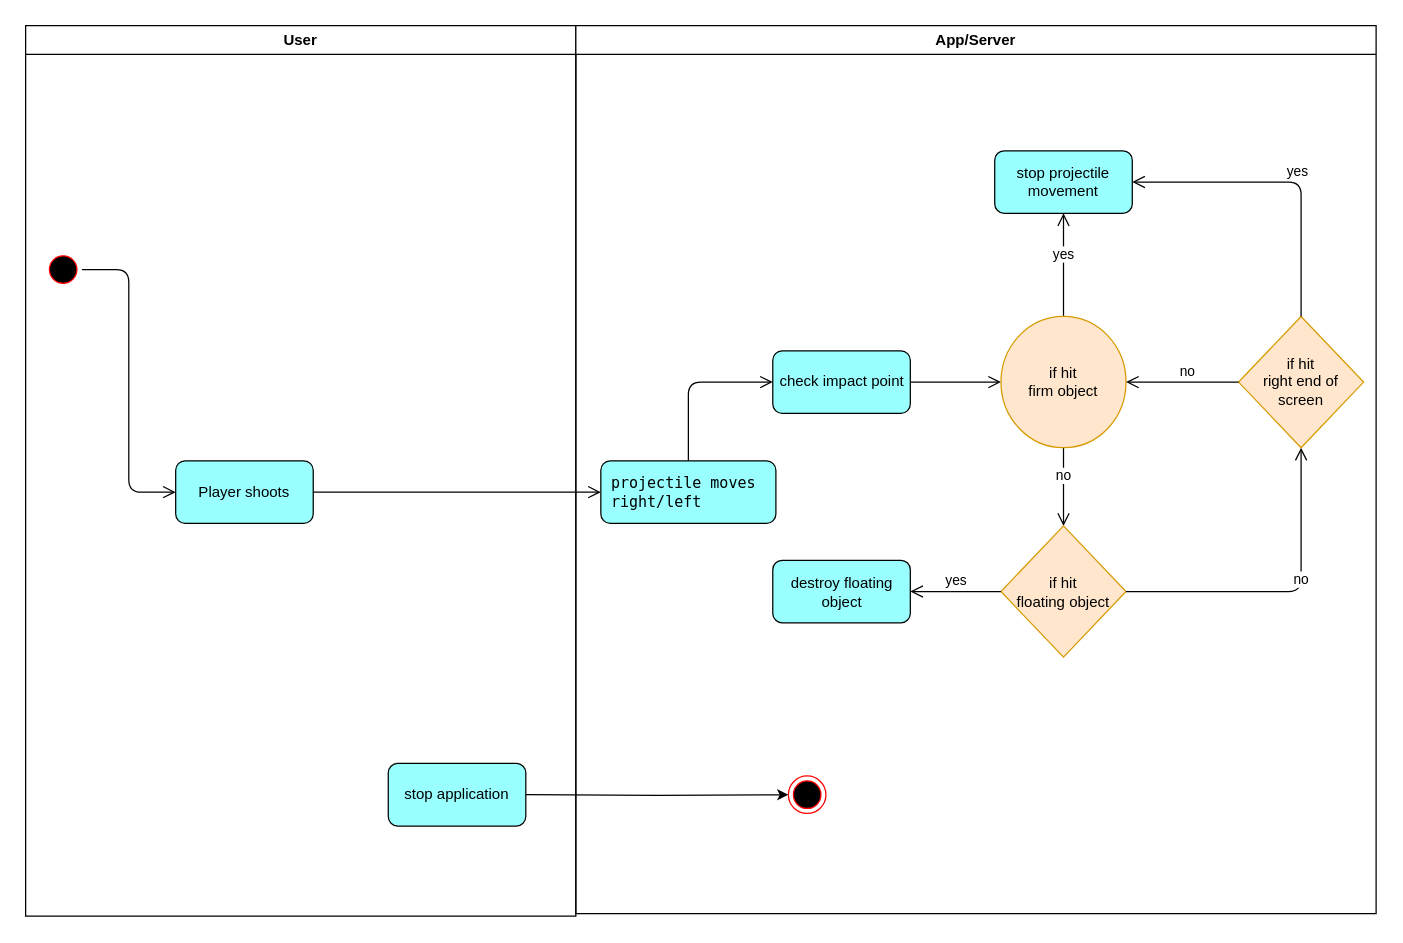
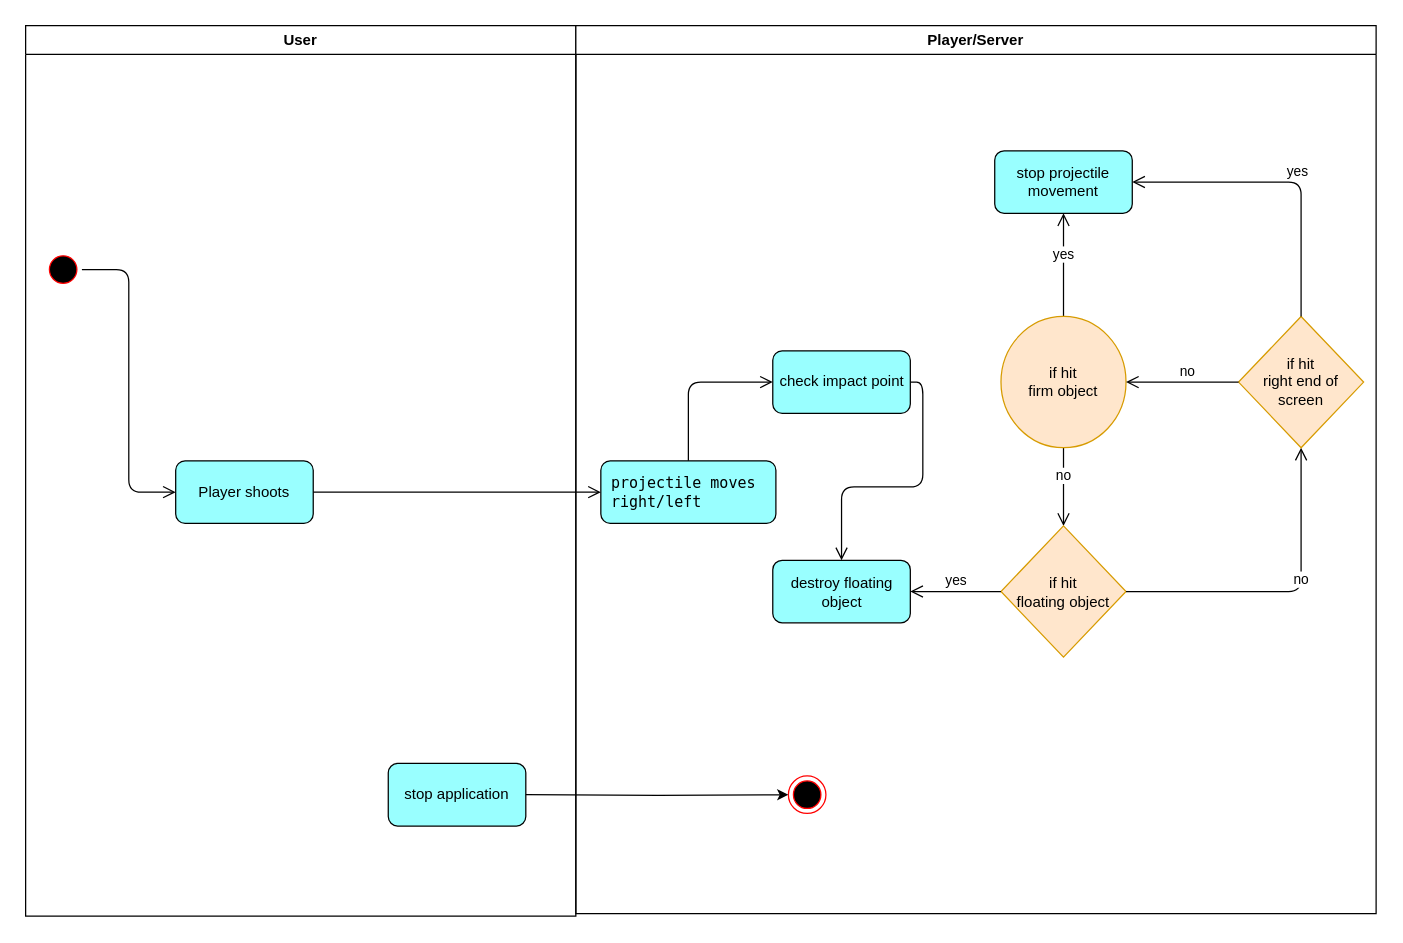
  <mxCell id="0" />
  <mxCell id="1" parent="0" />
  <mxCell id="2" value="User" style="swimlane;whiteSpace=wrap;startSize=23;" parent="1" vertex="1"><mxGeometry x="20" y="20" width="440" height="712" as="geometry" /></mxCell>
  <mxCell id="3" value="" style="ellipse;html=1;shape=startState;fillColor=#000000;strokeColor=#ff0000;" parent="2" vertex="1"><mxGeometry x="15" y="180" width="30" height="30" as="geometry" /></mxCell>
  <mxCell id="4" value="" style="edgeStyle=orthogonalEdgeStyle;html=1;verticalAlign=bottom;endArrow=open;endSize=8;strokeColor=#000000;entryX=0;entryY=0.5;entryDx=0;entryDy=0;" parent="2" source="3" target="5" edge="1"><mxGeometry relative="1" as="geometry"><mxPoint x="58" y="90" as="targetPoint" /></mxGeometry></mxCell>
  <mxCell id="5" value="Player shoots" style="rounded=1;whiteSpace=wrap;html=1;fillColor=#99FFFF;" parent="2" vertex="1"><mxGeometry x="120" y="348" width="110" height="50" as="geometry" /></mxCell>
  <mxCell id="6" value="stop application" style="rounded=1;whiteSpace=wrap;html=1;fillColor=#99FFFF;" parent="2" vertex="1"><mxGeometry x="290" y="590" width="110" height="50" as="geometry" /></mxCell>
- <mxCell id="7" value="App/Server" style="swimlane;whiteSpace=wrap" parent="1" vertex="1"><mxGeometry x="460" y="20" width="640" height="710" as="geometry" /></mxCell>
+ <mxCell id="7" value="Player/Server" style="swimlane;whiteSpace=wrap" parent="1" vertex="1"><mxGeometry x="460" y="20" width="640" height="710" as="geometry" /></mxCell>
  <mxCell id="8" value="" style="ellipse;html=1;shape=endState;fillColor=#000000;strokeColor=#ff0000;" parent="7" vertex="1"><mxGeometry x="170" y="600" width="30" height="30" as="geometry" /></mxCell>
  <mxCell id="9" value="check impact point" style="rounded=1;whiteSpace=wrap;html=1;fillColor=#99FFFF;" parent="7" vertex="1"><mxGeometry x="157.5" y="260" width="110" height="50" as="geometry" /></mxCell>
  <mxCell id="10" value="stop projectile movement" style="rounded=1;whiteSpace=wrap;html=1;fillColor=#99FFFF;" parent="7" vertex="1"><mxGeometry x="335" y="100" width="110" height="50" as="geometry" /></mxCell>
  <mxCell id="11" value="yes" style="edgeStyle=orthogonalEdgeStyle;html=1;verticalAlign=bottom;endArrow=open;endSize=8;strokeColor=#000000;entryX=0.5;entryY=1;entryDx=0;entryDy=0;exitX=0.5;exitY=0;exitDx=0;exitDy=0;" parent="7" source="14" target="10" edge="1"><mxGeometry relative="1" as="geometry"><mxPoint x="420" y="200" as="targetPoint" /><mxPoint x="190" y="125" as="sourcePoint" /><Array as="points"><mxPoint x="390" y="180" /><mxPoint x="390" y="180" /></Array></mxGeometry></mxCell>
  <mxCell id="12" value="no" style="edgeStyle=orthogonalEdgeStyle;html=1;verticalAlign=bottom;endArrow=open;endSize=8;strokeColor=#000000;exitX=0.5;exitY=1;exitDx=0;exitDy=0;entryX=0.5;entryY=0;entryDx=0;entryDy=0;" parent="7" source="14" target="15" edge="1"><mxGeometry relative="1" as="geometry"><mxPoint x="330" y="410" as="targetPoint" /><mxPoint x="185" y="420" as="sourcePoint" /></mxGeometry></mxCell>
- <mxCell id="13" value="" style="edgeStyle=orthogonalEdgeStyle;html=1;verticalAlign=bottom;endArrow=open;endSize=8;strokeColor=#000000;entryX=0;entryY=0.5;entryDx=0;entryDy=0;exitX=1;exitY=0.5;exitDx=0;exitDy=0;" parent="7" source="9" target="14" edge="1"><mxGeometry relative="1" as="geometry"><mxPoint x="135" y="150" as="targetPoint" /><mxPoint x="-230" y="180" as="sourcePoint" /></mxGeometry></mxCell>
+ <mxCell id="13" value="" style="edgeStyle=orthogonalEdgeStyle;html=1;verticalAlign=bottom;endArrow=open;endSize=8;strokeColor=#000000;exitX=1;exitY=0.5;exitDx=0;exitDy=0;" parent="7" source="9" target="16" edge="1"><mxGeometry relative="1" as="geometry"><mxPoint x="135" y="150" as="targetPoint" /><mxPoint x="-230" y="180" as="sourcePoint" /></mxGeometry></mxCell>
  <mxCell id="14" value="&lt;div&gt;if hit &lt;br&gt;&lt;/div&gt;&lt;div&gt;firm object&lt;/div&gt;" style="ellipse;whiteSpace=wrap;html=1;fillColor=#ffe6cc;strokeColor=#d79b00;" parent="7" vertex="1"><mxGeometry x="340" y="232.5" width="100" height="105" as="geometry" /></mxCell>
  <mxCell id="15" value="&lt;div&gt;if hit &lt;br&gt;&lt;/div&gt;&lt;div&gt;floating object&lt;/div&gt;" style="rhombus;whiteSpace=wrap;html=1;fillColor=#ffe6cc;strokeColor=#d79b00;" parent="7" vertex="1"><mxGeometry x="340" y="400" width="100" height="105" as="geometry" /></mxCell>
  <mxCell id="16" value="destroy floating object" style="rounded=1;whiteSpace=wrap;html=1;fillColor=#99FFFF;" parent="7" vertex="1"><mxGeometry x="157.5" y="427.5" width="110" height="50" as="geometry" /></mxCell>
  <mxCell id="17" value="yes" style="edgeStyle=orthogonalEdgeStyle;html=1;verticalAlign=bottom;endArrow=open;endSize=8;strokeColor=#000000;entryX=1;entryY=0.5;entryDx=0;entryDy=0;exitX=0;exitY=0.5;exitDx=0;exitDy=0;" parent="7" source="15" target="16" edge="1"><mxGeometry relative="1" as="geometry"><mxPoint x="350" y="399.5" as="targetPoint" /><mxPoint x="200" y="399.5" as="sourcePoint" /></mxGeometry></mxCell>
  <mxCell id="18" value="no" style="edgeStyle=orthogonalEdgeStyle;html=1;verticalAlign=bottom;endArrow=open;endSize=8;strokeColor=#000000;exitX=1;exitY=0.5;exitDx=0;exitDy=0;entryX=0.5;entryY=1;entryDx=0;entryDy=0;" parent="7" source="15" target="21" edge="1"><mxGeometry x="0.108" relative="1" as="geometry"><mxPoint x="605" y="505" as="targetPoint" /><mxPoint x="290" y="629.5" as="sourcePoint" /><mxPoint as="offset" /></mxGeometry></mxCell>
  <mxCell id="19" value="&lt;pre class=&quot;tw-data-text tw-text-large tw-ta&quot; id=&quot;tw-target-text&quot; style=&quot;text-align: left&quot; dir=&quot;ltr&quot;&gt;&lt;span lang=&quot;en&quot;&gt;projectile moves &lt;br&gt;right/left&lt;/span&gt;&lt;/pre&gt;" style="rounded=1;whiteSpace=wrap;html=1;fillColor=#99FFFF;" parent="7" vertex="1"><mxGeometry x="20" y="348" width="140" height="50" as="geometry" /></mxCell>
  <mxCell id="20" value="" style="edgeStyle=orthogonalEdgeStyle;html=1;verticalAlign=bottom;endArrow=open;endSize=8;strokeColor=#000000;exitX=0.5;exitY=0;exitDx=0;exitDy=0;entryX=0;entryY=0.5;entryDx=0;entryDy=0;" parent="7" source="19" target="9" edge="1"><mxGeometry relative="1" as="geometry"><mxPoint x="27.5" y="150" as="targetPoint" /><mxPoint x="342.5" y="257" as="sourcePoint" /></mxGeometry></mxCell>
  <mxCell id="21" value="&lt;div&gt;if hit &lt;br&gt;&lt;/div&gt;&lt;div&gt;right end of screen&lt;br&gt;&lt;/div&gt;" style="rhombus;whiteSpace=wrap;html=1;fillColor=#ffe6cc;strokeColor=#d79b00;" parent="7" vertex="1"><mxGeometry x="530" y="232.5" width="100" height="105" as="geometry" /></mxCell>
  <mxCell id="22" value="yes" style="edgeStyle=orthogonalEdgeStyle;html=1;verticalAlign=bottom;endArrow=open;endSize=8;strokeColor=#000000;entryX=1;entryY=0.5;entryDx=0;entryDy=0;exitX=0.5;exitY=0;exitDx=0;exitDy=0;" parent="7" source="21" target="10" edge="1"><mxGeometry x="-0.088" relative="1" as="geometry"><mxPoint x="670" y="110" as="targetPoint" /><mxPoint x="460" y="210" as="sourcePoint" /><mxPoint y="1" as="offset" /></mxGeometry></mxCell>
  <mxCell id="23" value="no" style="edgeStyle=orthogonalEdgeStyle;html=1;verticalAlign=bottom;endArrow=open;endSize=8;strokeColor=#000000;entryX=1;entryY=0.5;entryDx=0;entryDy=0;exitX=0;exitY=0.5;exitDx=0;exitDy=0;" parent="7" source="21" target="14" edge="1"><mxGeometry x="-0.088" relative="1" as="geometry"><mxPoint x="460" y="290.5" as="targetPoint" /><mxPoint x="595" y="398" as="sourcePoint" /><mxPoint y="1" as="offset" /></mxGeometry></mxCell>
  <mxCell id="24" style="edgeStyle=orthogonalEdgeStyle;rounded=0;orthogonalLoop=1;jettySize=auto;html=1;exitX=1;exitY=0.5;exitDx=0;exitDy=0;entryX=0;entryY=0.5;entryDx=0;entryDy=0;strokeColor=#000000;" parent="1" target="8" edge="1"><mxGeometry relative="1" as="geometry"><mxPoint x="420" y="635" as="sourcePoint" /></mxGeometry></mxCell>
  <mxCell id="25" value="" style="edgeStyle=orthogonalEdgeStyle;html=1;verticalAlign=bottom;endArrow=open;endSize=8;strokeColor=#000000;entryX=0;entryY=0.5;entryDx=0;entryDy=0;exitX=1;exitY=0.5;exitDx=0;exitDy=0;" parent="1" source="5" target="19" edge="1"><mxGeometry relative="1" as="geometry"><mxPoint x="392.5" y="350" as="targetPoint" /><mxPoint x="317.5" y="260" as="sourcePoint" /></mxGeometry></mxCell>
